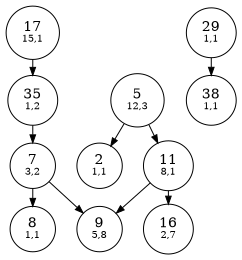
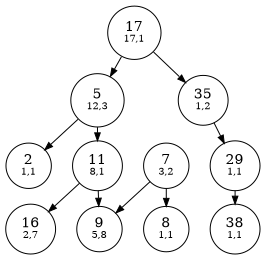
  digraph {
    fontname="DejaVu Serif"
    nodesep=0.3
    ranksep=0.2
    node [fontname="DejaVu Serif" shape=circle]
    edge [arrowsize=0.8 fontname="DejaVu Serif" side=left]
-   n1 [label=<17<BR/><FONT POINT-SIZE="10">15,1</FONT>>]
+   n1 [label=<17<BR/><FONT POINT-SIZE="10">17,1</FONT>>]
    n2 [label=<5<BR/><FONT POINT-SIZE="10">12,3</FONT>>]
    n3 [label=<35<BR/><FONT POINT-SIZE="10">1,2</FONT>>]
    n4 [label=<2<BR/><FONT POINT-SIZE="10">1,1</FONT>>]
    n5 [label=<11<BR/><FONT POINT-SIZE="10">8,1</FONT>>]
    n6 [label=<29<BR/><FONT POINT-SIZE="10">1,1</FONT>>]
    n7 [label=<9<BR/><FONT POINT-SIZE="10">5,8</FONT>>]
    n8 [label=<16<BR/><FONT POINT-SIZE="10">2,7</FONT>>]
    n9 [label=<7<BR/><FONT POINT-SIZE="10">3,2</FONT>>]
    n10 [label=<8<BR/><FONT POINT-SIZE="10">1,1</FONT>>]
    n11 [label=<38<BR/><FONT POINT-SIZE="10">1,1</FONT>>]
+   n1 -> n2
    n1 -> n3 [side=right]
    n2 -> n4
    n2 -> n5 [side=right]
-   n3 -> n9
+   n3 -> n6
    n5 -> n7
    n5 -> n8 [side=right]
    n6 -> n11 [side=right]
    n9 -> n7
    n9 -> n10 [side=right]
  }
